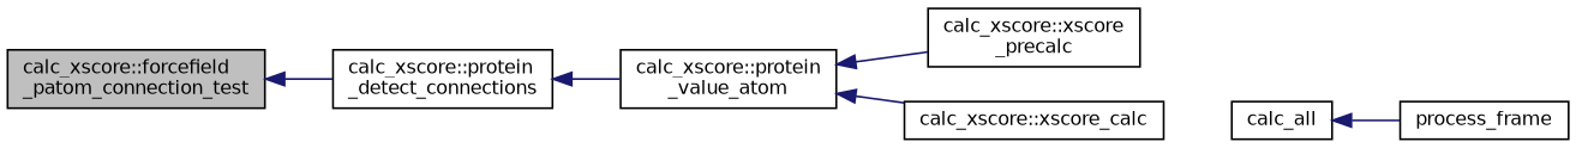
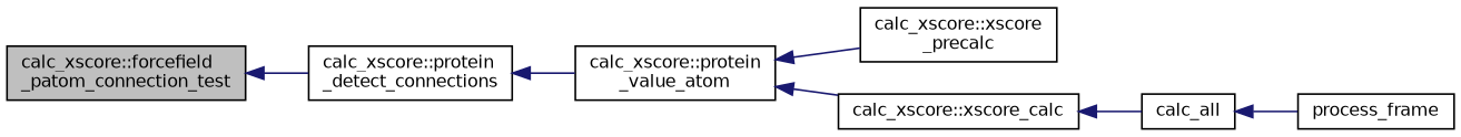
  digraph {
    rankdir=LR
    node [color=black fillcolor=white fontname=Helvetica fontsize=10 shape=record style=filled]
    edge [color=midnightblue dir=back fontname=Helvetica fontsize=10 labelfontname=Helvetica labelfontsize=10 style=solid]
    n1 [fillcolor=grey75 fontcolor=black height=0.2 label="calc_xscore::forcefield\l_patom_connection_test" width=0.4]
    n2 [height=0.2 label="calc_xscore::protein\l_detect_connections" width=0.4]
    n3 [height=0.2 label="calc_xscore::protein\l_value_atom" width=0.4]
    n4 [height=0.2 label="calc_xscore::xscore\l_precalc" width=0.4]
    n5 [height=0.2 label="calc_xscore::xscore_calc" width=0.4]
    n6 [height=0.2 label=calc_all width=0.4]
    n7 [height=0.2 label=process_frame width=0.4]
    n1 -> n2
    n2 -> n3
    n3 -> n4
    n3 -> n5
+   n5 -> n6
    n6 -> n7
  }
